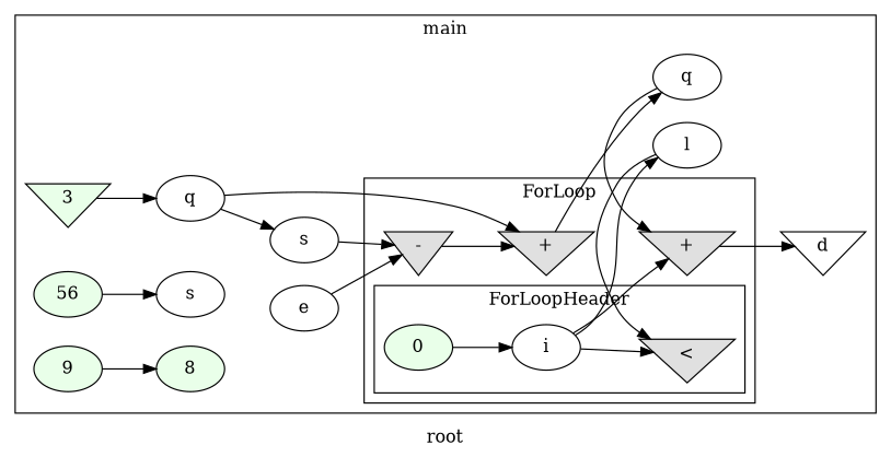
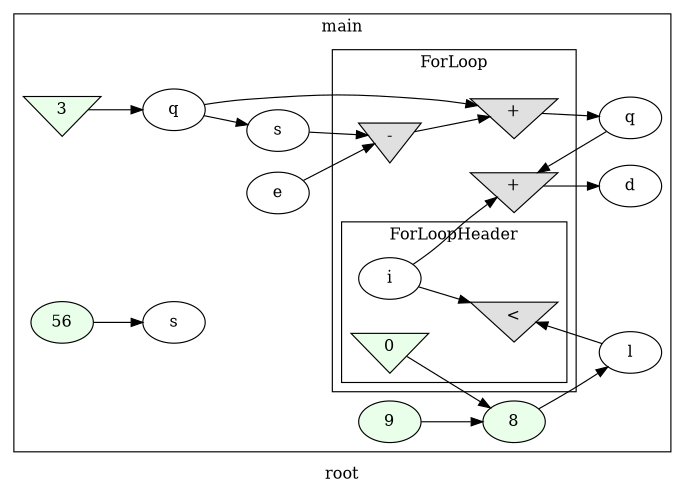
  digraph {
    label=root
    rankdir=LR
    node [style=filled]
-   n1 [fillcolor="#E9FFE9" label=0 startinglines=9]
+   n1 [fillcolor="#E9FFE9" label=0 startinglines=9 shape=invtriangle]
    n2 [label=i startingline=9 style=""]
    n3 [fillcolor="#E0E0E0" label="<" shape=invtriangle startinglines=9]
    n4 [fillcolor="#E0E0E0" label="-" shape=invtriangle startinglines=12]
    n5 [fillcolor="#E0E0E0" label="+" shape=invtriangle startinglines=12]
    n6 [fillcolor="#E0E0E0" label="+" shape=invtriangle startinglines=13]
    n7 [fillcolor="#E9FFE9" label=8 startinglines=3]
    n8 [label=l startingline=3 style=""]
    n9 [fillcolor="#E9FFE9" label=3 shape=invtriangle startinglines=5]
    n10 [label=q startingline=5 style=""]
    n11 [fillcolor="#E9FFE9" label=56 startinglines=6]
    n12 [label=s startingline=6 style=""]
    n13 [fillcolor="#E9FFE9" label=9 startinglines=7]
    n14 [label=e startingline=7 style=""]
    n15 [label=s startingline=13 style=""]
    n16 [label=q startingline=13 style=""]
-   n17 [label=d startingline=13 shape=invtriangle style=""]
+   n17 [label=d startingline=13 style=""]
    subgraph cluster_1 {
      label=main
      parent=G
      startinglines="2_2"
      n7
      n8
      n9
      n10
      n11
      n12
      n13
      n14
      n15
      n16
      n17
      subgraph cluster_2 {
        label=ForLoop
        parent=cluster_1
        startinglines="7_8_9"
        n4
        n5
        n6
        subgraph cluster_3 {
          label=ForLoopHeader
          parent=cluster_2
          startinglines="7_8_9"
          n1
          n2
          n3
        }
      }
    }
-   n1 -> n2
+   n1 -> n7
    n2 -> n3
    n2 -> n6
    n4 -> n5
    n5 -> n16
    n6 -> n17
-   n2 -> n8
+   n7 -> n8
    n8 -> n3
    n9 -> n10
    n10 -> n5
    n10 -> n15
    n11 -> n12
    n13 -> n7
    n14 -> n4
    n15 -> n4
    n16 -> n6
  }
